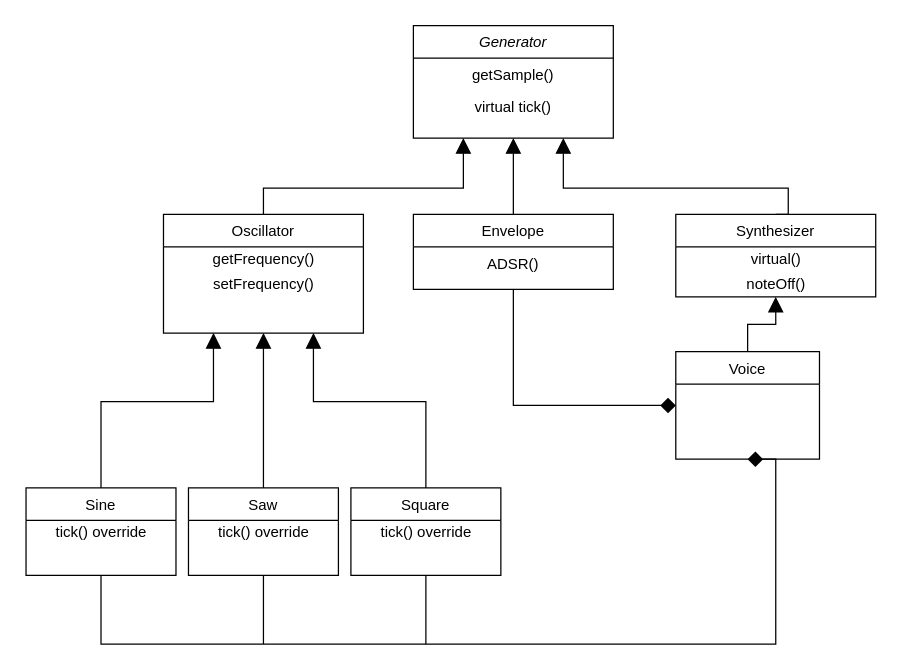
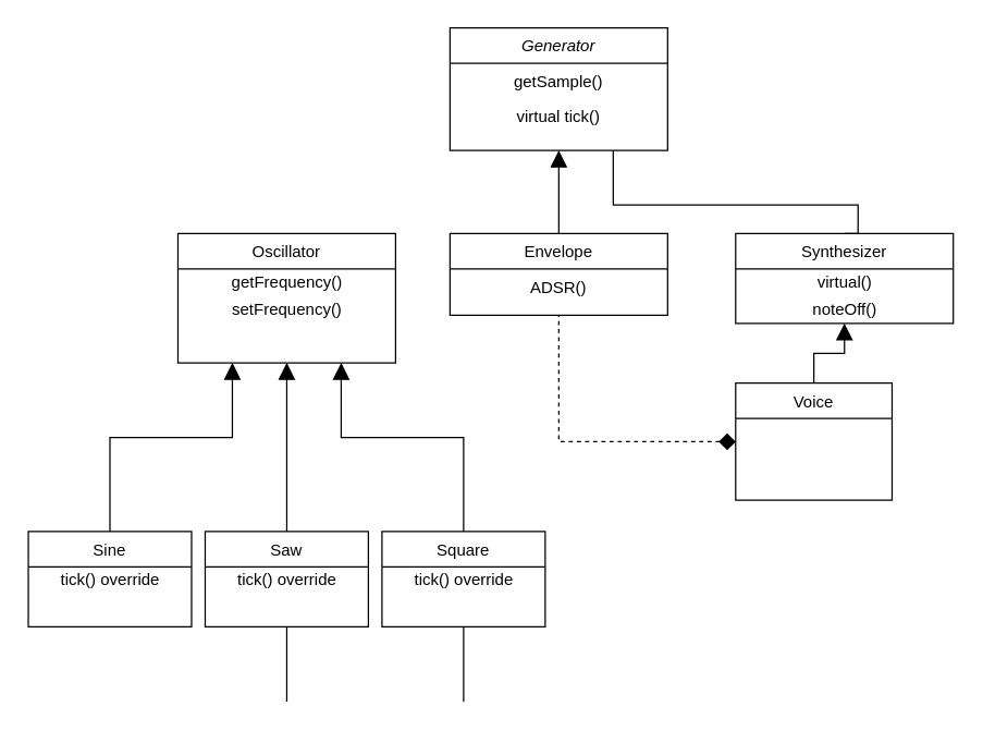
  <mxCell id="0" />
  <mxCell id="1" parent="0" />
  <mxCell id="2" value="Generator" style="swimlane;fontStyle=2;align=center;verticalAlign=top;childLayout=stackLayout;horizontal=1;startSize=26;horizontalStack=0;resizeParent=1;resizeLast=0;collapsible=1;marginBottom=0;rounded=0;shadow=0;strokeWidth=1;" parent="1" vertex="1"><mxGeometry x="330" y="20" width="160" height="90" as="geometry"><mxRectangle x="230" y="140" width="160" height="26" as="alternateBounds" /></mxGeometry></mxCell>
  <mxCell id="3" value="getSample()" style="text;align=center;verticalAlign=top;spacingLeft=4;spacingRight=4;overflow=hidden;rotatable=0;points=[[0,0.5],[1,0.5]];portConstraint=eastwest;" parent="2" vertex="1"><mxGeometry y="26" width="160" height="26" as="geometry" /></mxCell>
  <mxCell id="4" value="virtual tick()" style="text;align=center;verticalAlign=top;spacingLeft=4;spacingRight=4;overflow=hidden;rotatable=0;points=[[0,0.5],[1,0.5]];portConstraint=eastwest;rounded=0;shadow=0;html=0;" parent="2" vertex="1"><mxGeometry y="52" width="160" height="26" as="geometry" /></mxCell>
  <mxCell id="5" value="Oscillator" style="swimlane;fontStyle=0;align=center;verticalAlign=top;childLayout=stackLayout;horizontal=1;startSize=26;horizontalStack=0;resizeParent=1;resizeLast=0;collapsible=1;marginBottom=0;rounded=0;shadow=0;strokeWidth=1;" parent="1" vertex="1"><mxGeometry x="130" y="171" width="160" height="95" as="geometry"><mxRectangle x="130" y="380" width="160" height="26" as="alternateBounds" /></mxGeometry></mxCell>
  <mxCell id="6" value="getFrequency()" style="text;html=1;align=center;verticalAlign=middle;resizable=0;points=[];autosize=1;strokeColor=none;" parent="5" vertex="1"><mxGeometry y="26" width="160" height="20" as="geometry" /></mxCell>
  <mxCell id="7" value="setFrequency()" style="text;html=1;align=center;verticalAlign=middle;resizable=0;points=[];autosize=1;strokeColor=none;" parent="5" vertex="1"><mxGeometry y="46" width="160" height="20" as="geometry" /></mxCell>
- <mxCell id="8" value="" style="endArrow=block;endSize=10;endFill=1;shadow=0;strokeWidth=1;rounded=0;edgeStyle=elbowEdgeStyle;elbow=vertical;entryX=0.25;entryY=1;entryDx=0;entryDy=0;" parent="1" source="5" target="2" edge="1"><mxGeometry width="160" relative="1" as="geometry"><mxPoint x="230" y="113" as="sourcePoint" /><mxPoint x="230" y="113" as="targetPoint" /><Array as="points"><mxPoint x="300" y="150" /></Array></mxGeometry></mxCell>
  <mxCell id="9" style="edgeStyle=orthogonalEdgeStyle;rounded=0;orthogonalLoop=1;jettySize=auto;html=1;endArrow=block;endFill=1;endSize=10;exitX=0.5;exitY=0;exitDx=0;exitDy=0;entryX=0.25;entryY=1;entryDx=0;entryDy=0;" parent="1" source="10" target="5" edge="1"><mxGeometry relative="1" as="geometry"><mxPoint x="170" y="240" as="targetPoint" /><Array as="points"><mxPoint x="80" y="321" /><mxPoint x="170" y="321" /></Array></mxGeometry></mxCell>
  <mxCell id="10" value="Sine" style="swimlane;fontStyle=0;align=center;verticalAlign=top;childLayout=stackLayout;horizontal=1;startSize=26;horizontalStack=0;resizeParent=1;resizeLast=0;collapsible=1;marginBottom=0;rounded=0;shadow=0;strokeWidth=1;" parent="1" vertex="1"><mxGeometry x="20" y="390" width="120" height="70" as="geometry"><mxRectangle x="-758" y="465" width="170" height="26" as="alternateBounds" /></mxGeometry></mxCell>
  <mxCell id="11" value="tick() override" style="text;html=1;align=center;verticalAlign=middle;resizable=0;points=[];autosize=1;strokeColor=none;" parent="10" vertex="1"><mxGeometry y="26" width="120" height="20" as="geometry" /></mxCell>
  <mxCell id="12" value="Envelope" style="swimlane;fontStyle=0;align=center;verticalAlign=top;childLayout=stackLayout;horizontal=1;startSize=26;horizontalStack=0;resizeParent=1;resizeLast=0;collapsible=1;marginBottom=0;rounded=0;shadow=0;strokeWidth=1;" parent="1" vertex="1"><mxGeometry x="330" y="171" width="160" height="60" as="geometry"><mxRectangle x="550" y="140" width="160" height="26" as="alternateBounds" /></mxGeometry></mxCell>
  <mxCell id="13" value="ADSR()" style="text;align=center;verticalAlign=top;spacingLeft=4;spacingRight=4;overflow=hidden;rotatable=0;points=[[0,0.5],[1,0.5]];portConstraint=eastwest;rounded=0;shadow=0;html=0;" parent="12" vertex="1"><mxGeometry y="26" width="160" height="26" as="geometry" /></mxCell>
  <mxCell id="14" value="" style="endArrow=block;shadow=0;strokeWidth=1;rounded=0;endFill=1;edgeStyle=elbowEdgeStyle;elbow=vertical;startArrow=none;startFill=0;startSize=0;entryX=0.5;entryY=1;entryDx=0;entryDy=0;exitX=0.5;exitY=0;exitDx=0;exitDy=0;endSize=10;" parent="1" source="12" target="2" edge="1"><mxGeometry x="0.5" y="41" relative="1" as="geometry"><mxPoint x="438" y="160" as="sourcePoint" /><mxPoint x="570" y="102" as="targetPoint" /><mxPoint x="-40" y="32" as="offset" /><Array as="points"><mxPoint x="410" y="160" /><mxPoint x="430" y="140" /><mxPoint x="430" y="160" /><mxPoint x="410" y="110" /></Array></mxGeometry></mxCell>
  <mxCell id="15" style="edgeStyle=orthogonalEdgeStyle;rounded=0;orthogonalLoop=1;jettySize=auto;html=1;endArrow=block;endFill=1;endSize=10;entryX=0.5;entryY=1;entryDx=0;entryDy=0;exitX=0.5;exitY=0;exitDx=0;exitDy=0;" parent="1" source="17" target="5" edge="1"><mxGeometry relative="1" as="geometry"><mxPoint x="190" y="250" as="targetPoint" /><Array as="points"><mxPoint x="210" y="311" /><mxPoint x="210" y="311" /></Array></mxGeometry></mxCell>
  <mxCell id="16" style="edgeStyle=orthogonalEdgeStyle;rounded=0;orthogonalLoop=1;jettySize=auto;html=1;exitX=0.5;exitY=1;exitDx=0;exitDy=0;startArrow=none;startFill=0;endArrow=none;endFill=0;startSize=10;endSize=10;targetPerimeterSpacing=0;" parent="1" source="17" edge="1"><mxGeometry relative="1" as="geometry"><mxPoint x="210" y="515" as="targetPoint" /><Array as="points"><mxPoint x="210" y="510" /></Array></mxGeometry></mxCell>
  <mxCell id="17" value="Saw" style="swimlane;fontStyle=0;align=center;verticalAlign=top;childLayout=stackLayout;horizontal=1;startSize=26;horizontalStack=0;resizeParent=1;resizeLast=0;collapsible=1;marginBottom=0;rounded=0;shadow=0;strokeWidth=1;" parent="1" vertex="1"><mxGeometry x="150" y="390" width="120" height="70" as="geometry"><mxRectangle x="340" y="380" width="170" height="26" as="alternateBounds" /></mxGeometry></mxCell>
  <mxCell id="18" value="tick() override" style="text;html=1;align=center;verticalAlign=middle;resizable=0;points=[];autosize=1;strokeColor=none;" parent="17" vertex="1"><mxGeometry y="26" width="120" height="20" as="geometry" /></mxCell>
  <mxCell id="19" style="edgeStyle=orthogonalEdgeStyle;rounded=0;orthogonalLoop=1;jettySize=auto;html=1;endArrow=block;endFill=1;endSize=10;exitX=0.5;exitY=0;exitDx=0;exitDy=0;entryX=0.75;entryY=1;entryDx=0;entryDy=0;" parent="1" source="21" target="5" edge="1"><mxGeometry relative="1" as="geometry"><mxPoint x="210" y="285" as="targetPoint" /><Array as="points"><mxPoint x="340" y="321" /><mxPoint x="250" y="321" /></Array></mxGeometry></mxCell>
  <mxCell id="20" style="edgeStyle=orthogonalEdgeStyle;rounded=0;orthogonalLoop=1;jettySize=auto;html=1;exitX=0.5;exitY=1;exitDx=0;exitDy=0;startArrow=none;startFill=0;endArrow=none;endFill=0;startSize=10;endSize=10;targetPerimeterSpacing=0;" parent="1" source="21" edge="1"><mxGeometry relative="1" as="geometry"><mxPoint x="340" y="515" as="targetPoint" /><Array as="points"><mxPoint x="340" y="490" /><mxPoint x="340" y="490" /></Array></mxGeometry></mxCell>
  <mxCell id="21" value="Square" style="swimlane;fontStyle=0;align=center;verticalAlign=top;childLayout=stackLayout;horizontal=1;startSize=26;horizontalStack=0;resizeParent=1;resizeLast=0;collapsible=1;marginBottom=0;rounded=0;shadow=0;strokeWidth=1;" parent="1" vertex="1"><mxGeometry x="280" y="390" width="120" height="70" as="geometry"><mxRectangle x="340" y="380" width="170" height="26" as="alternateBounds" /></mxGeometry></mxCell>
  <mxCell id="22" value="tick() override" style="text;html=1;align=center;verticalAlign=middle;resizable=0;points=[];autosize=1;strokeColor=none;" parent="21" vertex="1"><mxGeometry y="26" width="120" height="20" as="geometry" /></mxCell>
- <mxCell id="23" style="edgeStyle=orthogonalEdgeStyle;rounded=0;orthogonalLoop=1;jettySize=auto;html=1;endArrow=none;endFill=0;endSize=10;startArrow=diamond;startFill=1;targetPerimeterSpacing=0;startSize=10;exitX=0.5;exitY=1;exitDx=0;exitDy=0;entryX=0.5;entryY=1;entryDx=0;entryDy=0;" parent="1" source="28" target="10" edge="1"><mxGeometry relative="1" as="geometry"><mxPoint x="630" y="630" as="targetPoint" /><mxPoint x="600" y="370" as="sourcePoint" /><Array as="points"><mxPoint x="620" y="515" /><mxPoint x="80" y="515" /></Array></mxGeometry></mxCell>
- <mxCell id="24" style="edgeStyle=orthogonalEdgeStyle;rounded=0;orthogonalLoop=1;jettySize=auto;html=1;entryX=0.5;entryY=1;entryDx=0;entryDy=0;startArrow=diamond;startFill=1;endArrow=none;endFill=0;startSize=10;endSize=10;targetPerimeterSpacing=0;exitX=0;exitY=0.5;exitDx=0;exitDy=0;" parent="1" source="28" target="12" edge="1"><mxGeometry relative="1" as="geometry"><mxPoint x="549" y="315" as="sourcePoint" /><Array as="points"><mxPoint x="410" y="324" /></Array></mxGeometry></mxCell>
+ <mxCell id="24" style="edgeStyle=orthogonalEdgeStyle;rounded=0;orthogonalLoop=1;jettySize=auto;html=1;entryX=0.5;entryY=1;entryDx=0;entryDy=0;startArrow=diamond;startFill=1;endArrow=none;endFill=0;startSize=10;endSize=10;targetPerimeterSpacing=0;exitX=0;exitY=0.5;exitDx=0;exitDy=0;dashed=1;" parent="1" source="28" target="12" edge="1"><mxGeometry relative="1" as="geometry"><mxPoint x="549" y="315" as="sourcePoint" /><Array as="points"><mxPoint x="410" y="324" /></Array></mxGeometry></mxCell>
  <mxCell id="25" value="Synthesizer" style="swimlane;fontStyle=0;align=center;verticalAlign=top;childLayout=stackLayout;horizontal=1;startSize=26;horizontalStack=0;resizeParent=1;resizeLast=0;collapsible=1;marginBottom=0;rounded=0;shadow=0;strokeWidth=1;" parent="1" vertex="1"><mxGeometry x="540" y="171" width="160" height="66" as="geometry"><mxRectangle x="550" y="140" width="160" height="26" as="alternateBounds" /></mxGeometry></mxCell>
  <mxCell id="26" value="virtual()" style="text;html=1;align=center;verticalAlign=middle;resizable=0;points=[];autosize=1;strokeColor=none;" parent="25" vertex="1"><mxGeometry y="26" width="160" height="20" as="geometry" /></mxCell>
  <mxCell id="27" value="noteOff()" style="text;html=1;align=center;verticalAlign=middle;resizable=0;points=[];autosize=1;strokeColor=none;" parent="25" vertex="1"><mxGeometry y="46" width="160" height="20" as="geometry" /></mxCell>
  <mxCell id="28" value="Voice" style="swimlane;fontStyle=0;align=center;verticalAlign=top;childLayout=stackLayout;horizontal=1;startSize=26;horizontalStack=0;resizeParent=1;resizeLast=0;collapsible=1;marginBottom=0;rounded=0;shadow=0;strokeWidth=1;" parent="1" vertex="1"><mxGeometry x="540" y="281" width="115" height="86" as="geometry"><mxRectangle x="550" y="140" width="160" height="26" as="alternateBounds" /></mxGeometry></mxCell>
- <mxCell id="29" style="edgeStyle=orthogonalEdgeStyle;rounded=0;orthogonalLoop=1;jettySize=auto;html=1;endArrow=block;endFill=1;endSize=10;entryX=0.75;entryY=1;entryDx=0;entryDy=0;startArrow=none;startFill=0;startSize=10;exitX=0.5;exitY=0;exitDx=0;exitDy=0;" parent="1" source="25" target="2" edge="1"><mxGeometry relative="1" as="geometry"><mxPoint x="410" y="150" as="targetPoint" /><Array as="points"><mxPoint x="630" y="150" /><mxPoint x="450" y="150" /></Array><mxPoint x="618" y="135" as="sourcePoint" /></mxGeometry></mxCell>
+ <mxCell id="29" style="edgeStyle=orthogonalEdgeStyle;rounded=0;orthogonalLoop=1;jettySize=auto;html=1;endArrow=none;endFill=1;endSize=10;entryX=0.75;entryY=1;entryDx=0;entryDy=0;startArrow=none;startFill=0;startSize=10;exitX=0.5;exitY=0;exitDx=0;exitDy=0;" parent="1" source="25" target="2" edge="1"><mxGeometry relative="1" as="geometry"><mxPoint x="410" y="150" as="targetPoint" /><Array as="points"><mxPoint x="630" y="150" /><mxPoint x="450" y="150" /></Array><mxPoint x="618" y="135" as="sourcePoint" /></mxGeometry></mxCell>
  <mxCell id="30" style="edgeStyle=orthogonalEdgeStyle;rounded=0;orthogonalLoop=1;jettySize=auto;html=1;startArrow=none;startFill=0;endArrow=block;endFill=1;startSize=10;endSize=10;targetPerimeterSpacing=0;exitX=0.5;exitY=0;exitDx=0;exitDy=0;entryX=0.5;entryY=1;entryDx=0;entryDy=0;" parent="1" source="28" target="25" edge="1"><mxGeometry relative="1" as="geometry"><Array as="points" /><mxPoint x="630" y="250" as="targetPoint" /></mxGeometry></mxCell>
